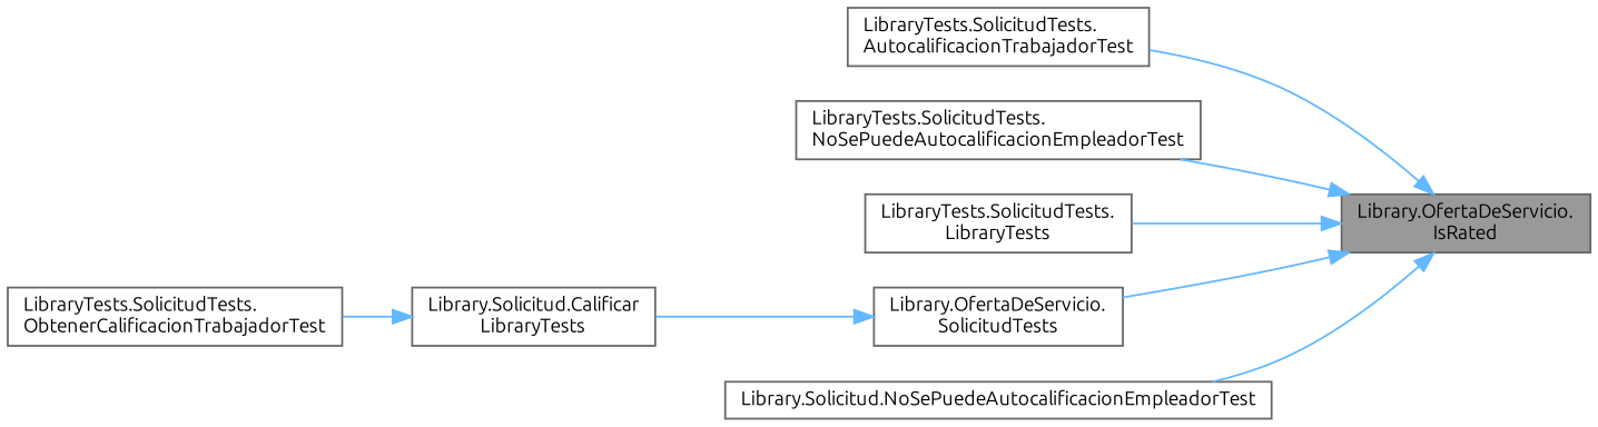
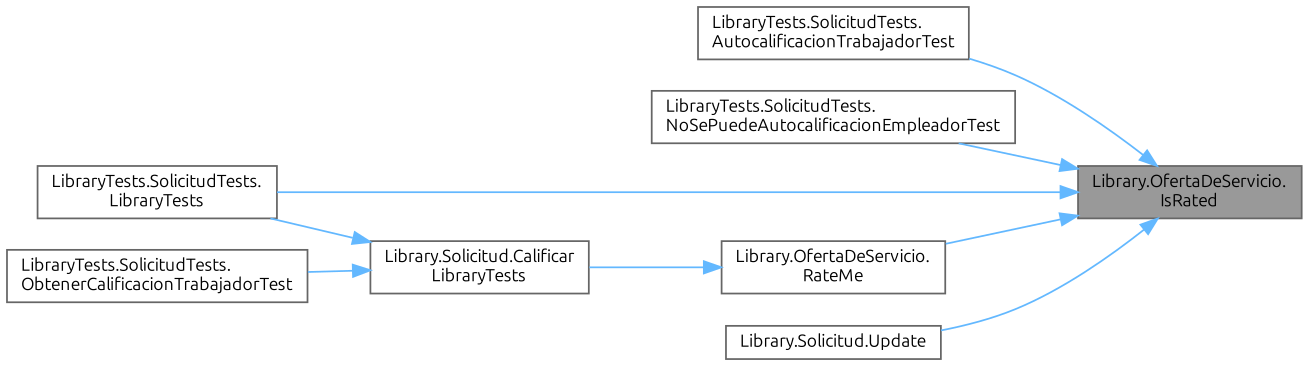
  digraph {
    fontname=Ubuntu
    rankdir=RL
    node [color=grey40 fillcolor=white fontname=Ubuntu fontsize=10 shape=box style=filled]
    edge [color=steelblue1 dir=back fontname=Ubuntu fontsize=10 labelfontname=Helvetica labelfontsize=10 style=solid]
    n1 [color=gray40 fillcolor=grey60 fontcolor=black height=0.2 label="Library.OfertaDeServicio.\lIsRated" width=0.4]
    n2 [height=0.2 label="LibraryTests.SolicitudTests.\lAutocalificacionTrabajadorTest" width=0.4]
    n3 [height=0.2 label="LibraryTests.SolicitudTests.\lNoSePuedeAutocalificacionEmpleadorTest" width=0.4]
    n4 [height=0.2 label="LibraryTests.SolicitudTests.\lLibraryTests" width=0.4]
-   n5 [height=0.2 label="Library.OfertaDeServicio.\lSolicitudTests" width=0.4]
-   n6 [height=0.2 label="Library.Solicitud.NoSePuedeAutocalificacionEmpleadorTest" width=0.4]
+   n5 [height=0.2 label="Library.OfertaDeServicio.\lRateMe" width=0.4]
+   n6 [height=0.2 label="Library.Solicitud.Update" width=0.4]
    n7 [height=0.2 label="Library.Solicitud.Calificar\lLibraryTests" width=0.4]
    n8 [height=0.2 label="LibraryTests.SolicitudTests.\lObtenerCalificacionTrabajadorTest" width=0.4]
    n1 -> n2
    n1 -> n3
    n1 -> n4
    n1 -> n5
    n1 -> n6
    n5 -> n7
+   n7 -> n4
    n7 -> n8
  }
